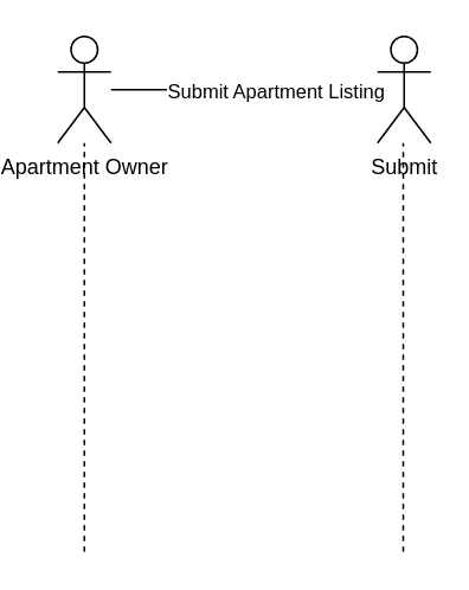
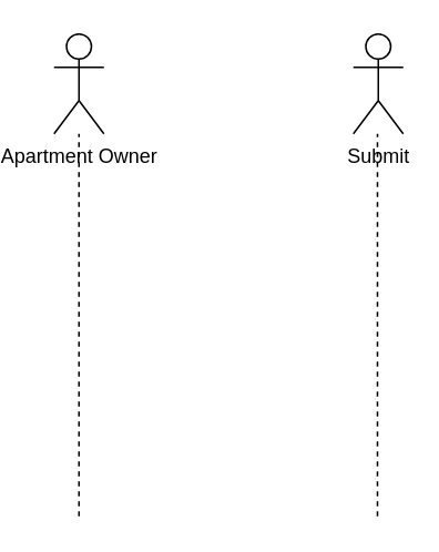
  <mxCell id="0" />
  <mxCell id="1" parent="0" />
  <mxCell id="2" value="" style="endArrow=none;dashed=1;html=1;rounded=0;" edge="1" parent="1"><mxGeometry width="50" height="50" relative="1" as="geometry"><mxPoint x="214.5" y="310" as="sourcePoint" /><mxPoint x="214.5" y="80" as="targetPoint" /></mxGeometry></mxCell>
  <mxCell id="3" value="Apartment Owner" style="shape=umlActor;verticalLabelPosition=bottom;verticalAlign=top;html=1;outlineConnect=0;" vertex="1" parent="1"><mxGeometry x="20" y="20" width="30" height="60" as="geometry" /></mxCell>
  <mxCell id="4" value="" style="endArrow=none;dashed=1;html=1;rounded=0;" edge="1" parent="1" target="3"><mxGeometry width="50" height="50" relative="1" as="geometry"><mxPoint x="35" y="310" as="sourcePoint" /><mxPoint x="50" y="110" as="targetPoint" /></mxGeometry></mxCell>
  <mxCell id="5" value="Submit" style="shape=umlActor;verticalLabelPosition=bottom;verticalAlign=top;html=1;outlineConnect=0;" vertex="1" parent="1"><mxGeometry x="200" y="20" width="30" height="60" as="geometry" /></mxCell>
- <mxCell id="6" value="" style="endArrow=classic;html=1;rounded=0;" edge="1" parent="1" source="3" target="5"><mxGeometry width="50" height="50" relative="1" as="geometry"><mxPoint x="100" y="390" as="sourcePoint" /><mxPoint x="150" y="340" as="targetPoint" /></mxGeometry></mxCell>
- <mxCell id="7" value="Submit Apartment Listing" style="edgeLabel;html=1;align=center;verticalAlign=middle;resizable=0;points=[];" vertex="1" connectable="0" parent="6"><mxGeometry x="0.227" relative="1" as="geometry"><mxPoint as="offset" /></mxGeometry></mxCell>
